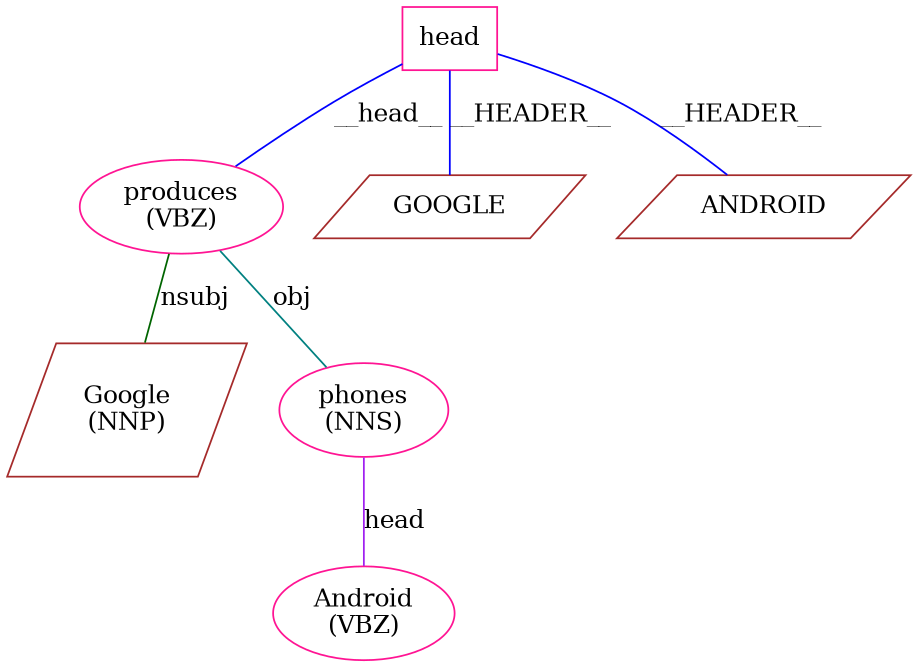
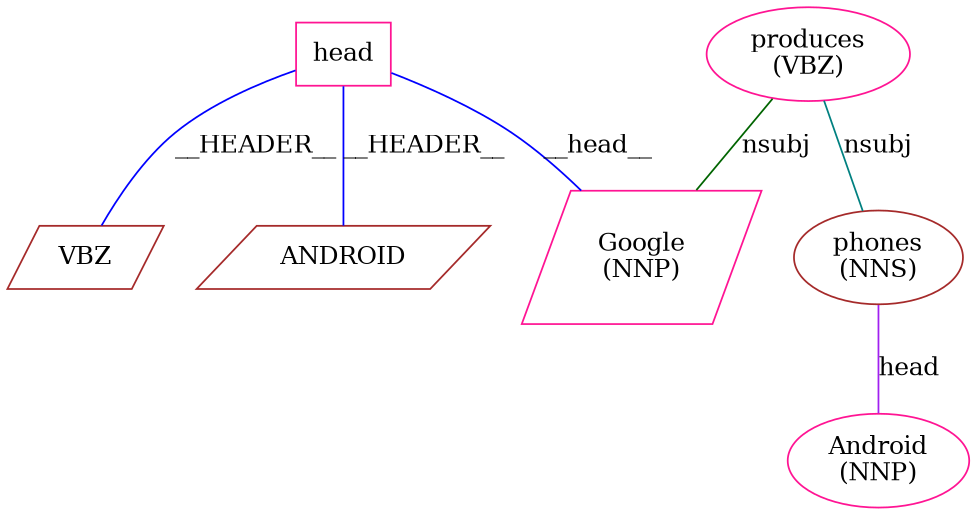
  strict graph {
    node [color=deeppink shape=ellipse type=reg_node]
    edge [color=blue]
    n1 [label=head shape=box]
    n2 [label="produces\n(VBZ)"]
-   n3 [color=brown label=GOOGLE shape=parallelogram type=head_node]
+   n3 [color=brown label=VBZ shape=parallelogram type=head_node]
    n4 [color=brown label=ANDROID shape=parallelogram type=head_node]
-   n5 [color=brown label="Google\n(NNP)" shape=parallelogram]
-   n6 [label="phones\n(NNS)"]
-   n7 [label="Android\n(VBZ)"]
-   n1 -- n2 [label=__head__]
+   n5 [label="Google\n(NNP)" shape=parallelogram]
+   n6 [color=brown label="phones\n(NNS)"]
+   n7 [label="Android\n(NNP)"]
+   n1 -- n5 [label=__head__]
    n1 -- n3 [label=__HEADER__]
    n1 -- n4 [label=__HEADER__]
    n2 -- n5 [color=darkgreen label=nsubj]
-   n2 -- n6 [color=teal label=obj]
+   n2 -- n6 [color=teal label=nsubj]
    n6 -- n7 [color=purple label=head]
  }
